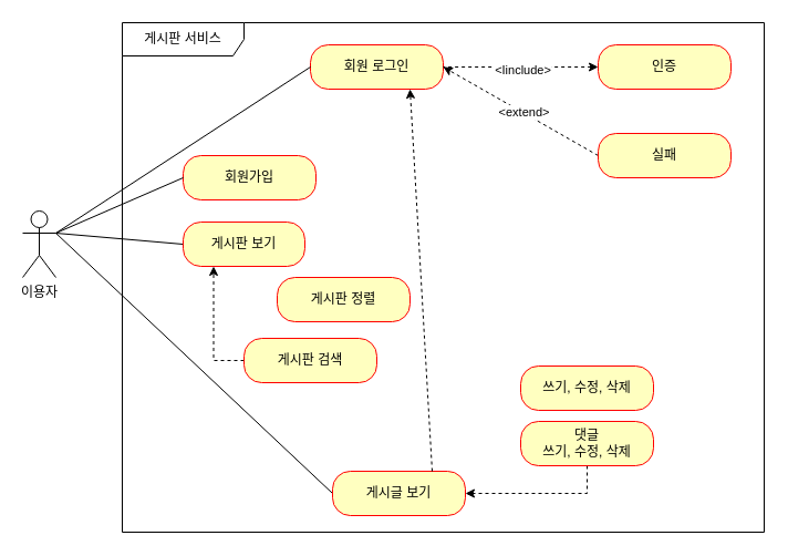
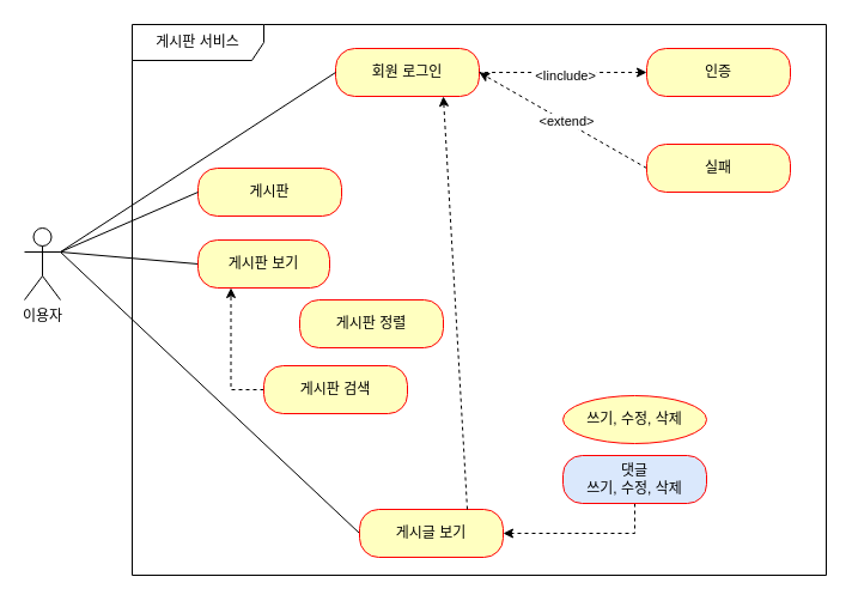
  <mxCell id="0" />
  <mxCell id="1" parent="0" />
  <mxCell id="2" value="이용자" style="shape=umlActor;verticalLabelPosition=bottom;verticalAlign=top;html=1;" vertex="1" parent="1"><mxGeometry x="20" y="190" width="30" height="60" as="geometry" /></mxCell>
  <mxCell id="3" value="게시판 서비스" style="shape=umlFrame;whiteSpace=wrap;html=1;pointerEvents=0;width=110;height=30;" vertex="1" parent="1"><mxGeometry x="110" y="20" width="580" height="460" as="geometry" /></mxCell>
- <mxCell id="4" value="회원가입" style="rounded=1;whiteSpace=wrap;html=1;arcSize=40;fontColor=#000000;fillColor=#ffffc0;strokeColor=#ff0000;" vertex="1" parent="1"><mxGeometry x="165" y="140" width="120" height="40" as="geometry" /></mxCell>
+ <mxCell id="4" value="게시판" style="rounded=1;whiteSpace=wrap;html=1;arcSize=40;fontColor=#000000;fillColor=#ffffc0;strokeColor=#ff0000;" vertex="1" parent="1"><mxGeometry x="165" y="140" width="120" height="40" as="geometry" /></mxCell>
  <mxCell id="5" style="rounded=0;orthogonalLoop=1;jettySize=auto;html=1;exitX=0;exitY=0.5;exitDx=0;exitDy=0;endArrow=none;endFill=0;" edge="1" parent="1" source="6"><mxGeometry relative="1" as="geometry"><mxPoint x="50" y="210" as="targetPoint" /></mxGeometry></mxCell>
  <mxCell id="6" value="게시판 보기" style="rounded=1;whiteSpace=wrap;html=1;arcSize=40;fontColor=#000000;fillColor=#ffffc0;strokeColor=#ff0000;" vertex="1" parent="1"><mxGeometry x="165" y="200" width="110" height="40" as="geometry" /></mxCell>
  <mxCell id="7" style="rounded=0;orthogonalLoop=1;jettySize=auto;html=1;exitX=0;exitY=0.5;exitDx=0;exitDy=0;endArrow=none;endFill=0;" edge="1" parent="1" source="8"><mxGeometry relative="1" as="geometry"><mxPoint x="50" y="210" as="targetPoint" /></mxGeometry></mxCell>
  <mxCell id="8" value="게시글 보기" style="rounded=1;whiteSpace=wrap;html=1;arcSize=40;fontColor=#000000;fillColor=#ffffc0;strokeColor=#ff0000;" vertex="1" parent="1"><mxGeometry x="300" y="425" width="120" height="40" as="geometry" /></mxCell>
  <mxCell id="9" value="회원 로그인" style="rounded=1;whiteSpace=wrap;html=1;arcSize=40;fontColor=#000000;fillColor=#ffffc0;strokeColor=#ff0000;" vertex="1" parent="1"><mxGeometry x="280" y="40" width="120" height="40" as="geometry" /></mxCell>
  <mxCell id="10" style="rounded=0;orthogonalLoop=1;jettySize=auto;html=1;exitX=0;exitY=0.5;exitDx=0;exitDy=0;entryX=1;entryY=0.5;entryDx=0;entryDy=0;endArrow=none;endFill=0;dashed=1;startArrow=classic;startFill=1;" edge="1" parent="1" source="12" target="9"><mxGeometry relative="1" as="geometry" /></mxCell>
  <mxCell id="11" value="&amp;lt;Iinclude&amp;gt;" style="edgeLabel;html=1;align=center;verticalAlign=middle;resizable=0;points=[];" vertex="1" connectable="0" parent="10"><mxGeometry x="-0.014" y="2" relative="1" as="geometry"><mxPoint as="offset" /></mxGeometry></mxCell>
  <mxCell id="12" value="인증" style="rounded=1;whiteSpace=wrap;html=1;arcSize=40;fontColor=#000000;fillColor=#ffffc0;strokeColor=#ff0000;" vertex="1" parent="1"><mxGeometry x="540" y="40" width="120" height="40" as="geometry" /></mxCell>
  <mxCell id="13" style="rounded=0;orthogonalLoop=1;jettySize=auto;html=1;exitX=0;exitY=0.5;exitDx=0;exitDy=0;endArrow=classic;endFill=1;dashed=1;" edge="1" parent="1" source="15"><mxGeometry relative="1" as="geometry"><mxPoint x="400" y="60" as="targetPoint" /></mxGeometry></mxCell>
  <mxCell id="14" value="&amp;lt;extend&amp;gt;" style="edgeLabel;html=1;align=center;verticalAlign=middle;resizable=0;points=[];" vertex="1" connectable="0" parent="13"><mxGeometry x="-0.032" y="-1" relative="1" as="geometry"><mxPoint as="offset" /></mxGeometry></mxCell>
  <mxCell id="15" value="실패" style="rounded=1;whiteSpace=wrap;html=1;arcSize=40;fontColor=#000000;fillColor=#ffffc0;strokeColor=#ff0000;" vertex="1" parent="1"><mxGeometry x="540" y="120" width="120" height="40" as="geometry" /></mxCell>
  <mxCell id="16" value="게시판 정렬" style="rounded=1;whiteSpace=wrap;html=1;arcSize=40;fontColor=#000000;fillColor=#ffffc0;strokeColor=#ff0000;" vertex="1" parent="1"><mxGeometry x="250" y="250" width="120" height="40" as="geometry" /></mxCell>
  <mxCell id="17" style="edgeStyle=orthogonalEdgeStyle;rounded=0;orthogonalLoop=1;jettySize=auto;html=1;exitX=0;exitY=0.5;exitDx=0;exitDy=0;entryX=0.25;entryY=1;entryDx=0;entryDy=0;dashed=1;" edge="1" parent="1" source="18" target="6"><mxGeometry relative="1" as="geometry" /></mxCell>
  <mxCell id="18" value="게시판 검색" style="rounded=1;whiteSpace=wrap;html=1;arcSize=40;fontColor=#000000;fillColor=#ffffc0;strokeColor=#ff0000;" vertex="1" parent="1"><mxGeometry x="220" y="305" width="120" height="40" as="geometry" /></mxCell>
- <mxCell id="19" value="쓰기, 수정, 삭제" style="rounded=1;whiteSpace=wrap;html=1;arcSize=40;fontColor=#000000;fillColor=#ffffc0;strokeColor=#ff0000;" vertex="1" parent="1"><mxGeometry x="470" y="330" width="120" height="40" as="geometry" /></mxCell>
+ <mxCell id="19" value="쓰기, 수정, 삭제" style="ellipse;whiteSpace=wrap;html=1;arcSize=40;fontColor=#000000;fillColor=#ffffc0;strokeColor=#ff0000;" vertex="1" parent="1"><mxGeometry x="470" y="330" width="120" height="40" as="geometry" /></mxCell>
  <mxCell id="20" style="edgeStyle=orthogonalEdgeStyle;rounded=0;orthogonalLoop=1;jettySize=auto;html=1;exitX=0.5;exitY=1;exitDx=0;exitDy=0;entryX=1;entryY=0.5;entryDx=0;entryDy=0;dashed=1;" edge="1" parent="1" source="21" target="8"><mxGeometry relative="1" as="geometry" /></mxCell>
- <mxCell id="21" value="댓글&lt;br&gt;쓰기, 수정, 삭제" style="rounded=1;whiteSpace=wrap;html=1;arcSize=40;fontColor=#000000;fillColor=#ffffc0;strokeColor=#ff0000;" vertex="1" parent="1"><mxGeometry x="470" y="380" width="120" height="40" as="geometry" /></mxCell>
+ <mxCell id="21" value="댓글&lt;br&gt;쓰기, 수정, 삭제" style="rounded=1;whiteSpace=wrap;html=1;arcSize=40;fontColor=#000000;fillColor=#dae8fc;strokeColor=#ff0000;" vertex="1" parent="1"><mxGeometry x="470" y="380" width="120" height="40" as="geometry" /></mxCell>
  <mxCell id="22" style="rounded=0;orthogonalLoop=1;jettySize=auto;html=1;exitX=0;exitY=0.5;exitDx=0;exitDy=0;entryX=1;entryY=0.333;entryDx=0;entryDy=0;entryPerimeter=0;strokeColor=default;endArrow=none;endFill=0;" edge="1" parent="1" source="4" target="2"><mxGeometry relative="1" as="geometry" /></mxCell>
  <mxCell id="23" style="rounded=0;orthogonalLoop=1;jettySize=auto;html=1;exitX=0;exitY=0.5;exitDx=0;exitDy=0;endArrow=none;endFill=0;" edge="1" parent="1" source="9"><mxGeometry relative="1" as="geometry"><mxPoint x="50" y="210" as="targetPoint" /></mxGeometry></mxCell>
  <mxCell id="24" style="rounded=0;orthogonalLoop=1;jettySize=auto;html=1;exitX=0.75;exitY=0;exitDx=0;exitDy=0;entryX=0.75;entryY=1;entryDx=0;entryDy=0;dashed=1;" edge="1" parent="1" source="8" target="9"><mxGeometry relative="1" as="geometry" /></mxCell>
